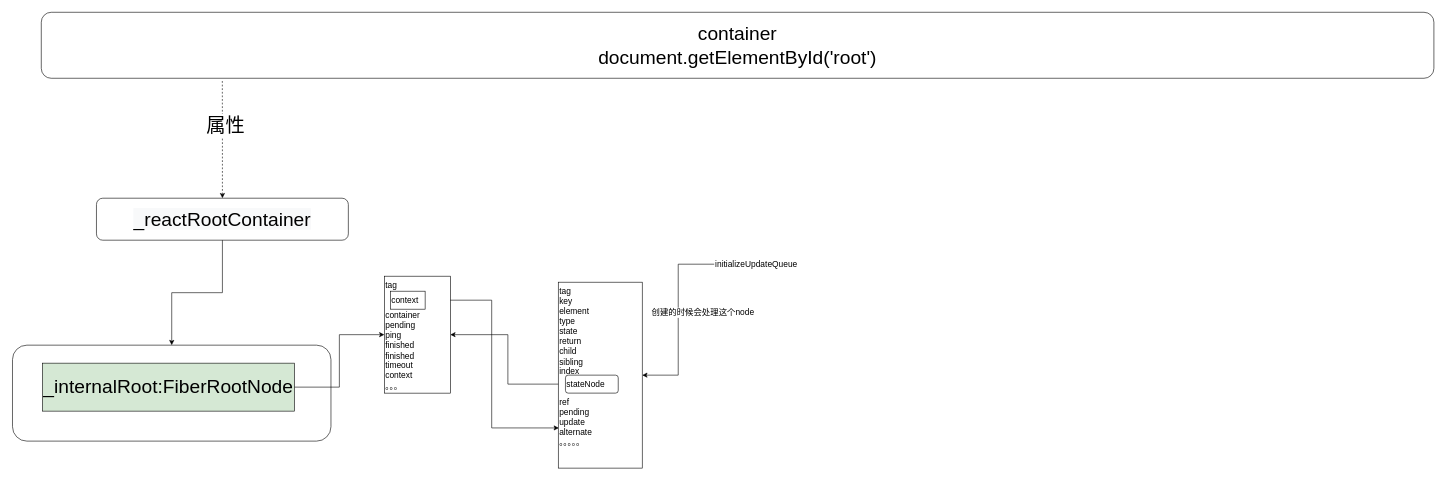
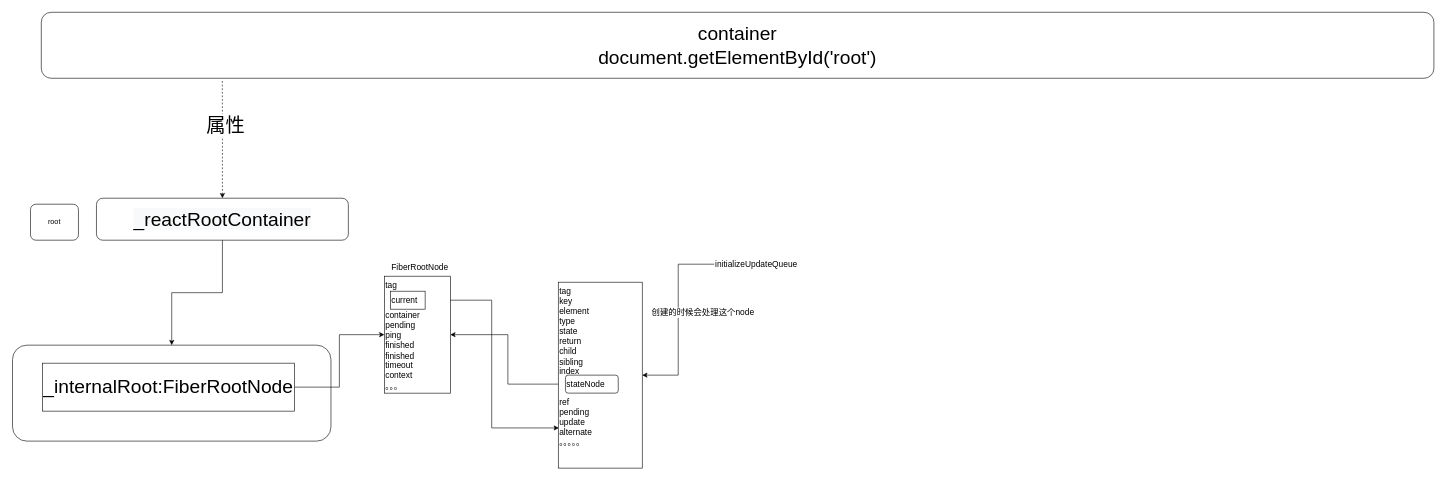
  <mxCell id="0" />
  <mxCell id="1" parent="0" />
  <mxCell id="2" style="edgeStyle=orthogonalEdgeStyle;rounded=0;orthogonalLoop=1;jettySize=auto;html=1;entryX=0.13;entryY=1.018;entryDx=0;entryDy=0;entryPerimeter=0;fontSize=32;startArrow=classic;startFill=1;endArrow=none;endFill=0;dashed=1;" parent="1" source="7" target="5" edge="1"><mxGeometry relative="1" as="geometry"><mxPoint x="140" y="250" as="sourcePoint" /></mxGeometry></mxCell>
  <mxCell id="3" value="&lt;div style=&quot;background-color: rgb(39 , 40 , 34) ; line-height: 17px&quot;&gt;&lt;br&gt;&lt;/div&gt;" style="text;html=1;resizable=0;points=[];align=center;verticalAlign=middle;labelBackgroundColor=#ffffff;fontSize=32;" parent="2" vertex="1" connectable="0"><mxGeometry x="0.25" y="2" relative="1" as="geometry"><mxPoint x="-8" as="offset" /></mxGeometry></mxCell>
  <mxCell id="4" value="属性" style="text;html=1;resizable=0;points=[];align=center;verticalAlign=middle;labelBackgroundColor=#ffffff;fontSize=32;" parent="2" vertex="1" connectable="0"><mxGeometry x="0.228" y="-5" relative="1" as="geometry"><mxPoint as="offset" /></mxGeometry></mxCell>
  <mxCell id="5" value="container&lt;br&gt;&lt;div style=&quot;text-align: center&quot;&gt;&lt;span style=&quot;text-align: left ; white-space: nowrap&quot;&gt;document.getElementById('root')&lt;/span&gt;&lt;/div&gt;" style="rounded=1;whiteSpace=wrap;html=1;fontSize=32;" parent="1" vertex="1"><mxGeometry x="68" y="20" width="2322" height="110" as="geometry" /></mxCell>
  <mxCell id="6" style="edgeStyle=orthogonalEdgeStyle;rounded=0;orthogonalLoop=1;jettySize=auto;html=1;exitX=0.5;exitY=1;exitDx=0;exitDy=0;entryX=0.5;entryY=0;entryDx=0;entryDy=0;" parent="1" source="7" target="20" edge="1"><mxGeometry relative="1" as="geometry" /></mxCell>
  <mxCell id="7" value="&lt;span style=&quot;text-align: left ; background-color: rgb(248 , 249 , 250)&quot;&gt;_reactRootContainer&lt;/span&gt;" style="rounded=1;whiteSpace=wrap;html=1;labelBackgroundColor=#ffffff;fillColor=none;gradientColor=none;fontSize=32;" parent="1" vertex="1"><mxGeometry x="160" y="330" width="420" height="70" as="geometry" /></mxCell>
+ <mxCell id="8" value="root" style="rounded=1;whiteSpace=wrap;html=1;" parent="1" vertex="1"><mxGeometry x="50" y="340" width="80" height="60" as="geometry" /></mxCell>
  <mxCell id="9" style="edgeStyle=orthogonalEdgeStyle;rounded=0;orthogonalLoop=1;jettySize=auto;html=1;exitX=1;exitY=0.5;exitDx=0;exitDy=0;fontSize=14;" parent="1" source="21" target="13" edge="1"><mxGeometry relative="1" as="geometry" /></mxCell>
  <mxCell id="10" style="edgeStyle=orthogonalEdgeStyle;rounded=0;orthogonalLoop=1;jettySize=auto;html=1;exitX=1;exitY=0.5;exitDx=0;exitDy=0;entryX=0.007;entryY=0.784;entryDx=0;entryDy=0;entryPerimeter=0;fontSize=14;" parent="1" source="14" target="17" edge="1"><mxGeometry relative="1" as="geometry" /></mxCell>
  <mxCell id="11" style="edgeStyle=orthogonalEdgeStyle;rounded=0;orthogonalLoop=1;jettySize=auto;html=1;exitX=0;exitY=0.5;exitDx=0;exitDy=0;entryX=1;entryY=0.5;entryDx=0;entryDy=0;fontSize=14;" parent="1" source="18" target="13" edge="1"><mxGeometry relative="1" as="geometry" /></mxCell>
  <mxCell id="12" value="" style="group" parent="1" vertex="1" connectable="0"><mxGeometry x="640" y="430" width="130" height="225" as="geometry" /></mxCell>
  <mxCell id="13" value="&lt;div style=&quot;font-size: 14px&quot;&gt;tag&lt;/div&gt;&lt;div style=&quot;font-size: 14px&quot;&gt;&lt;br&gt;&lt;/div&gt;&lt;div style=&quot;font-size: 14px&quot;&gt;&lt;br&gt;&lt;/div&gt;&lt;div style=&quot;font-size: 14px&quot;&gt;container&lt;/div&gt;&lt;div style=&quot;font-size: 14px&quot;&gt;pending&lt;/div&gt;&lt;div style=&quot;font-size: 14px&quot;&gt;ping&lt;/div&gt;&lt;div style=&quot;font-size: 14px&quot;&gt;finished&lt;/div&gt;&lt;div style=&quot;font-size: 14px&quot;&gt;finished&lt;/div&gt;&lt;div style=&quot;font-size: 14px&quot;&gt;timeout&lt;/div&gt;&lt;div style=&quot;font-size: 14px&quot;&gt;context&lt;/div&gt;&lt;div style=&quot;font-size: 14px&quot;&gt;。。。&lt;/div&gt;" style="rounded=0;whiteSpace=wrap;html=1;align=left;verticalAlign=top;fontSize=14;" parent="12" vertex="1"><mxGeometry y="30" width="110" height="195" as="geometry" /></mxCell>
- <mxCell id="14" value="&lt;span style=&quot;white-space: normal;&quot;&gt;context&lt;/span&gt;" style="rounded=0;whiteSpace=wrap;html=1;fontSize=14;align=left;" parent="12" vertex="1"><mxGeometry x="10" y="55" width="58" height="30" as="geometry" /></mxCell>
+ <mxCell id="14" value="&lt;span style=&quot;white-space: normal;&quot;&gt;current&lt;/span&gt;" style="rounded=0;whiteSpace=wrap;html=1;fontSize=14;align=left;" parent="12" vertex="1"><mxGeometry x="10" y="55" width="58" height="30" as="geometry" /></mxCell>
+ <mxCell id="15" value="FiberRootNode" style="text;html=1;fontSize=14;" parent="12" vertex="1"><mxGeometry x="10" width="120" height="30" as="geometry" /></mxCell>
  <mxCell id="16" value="" style="group" parent="1" vertex="1" connectable="0"><mxGeometry x="930" y="440" width="140" height="340" as="geometry" /></mxCell>
  <mxCell id="17" value="&lt;div style=&quot;font-size: 14px&quot;&gt;&lt;div&gt;tag&lt;/div&gt;&lt;div&gt;key&lt;/div&gt;&lt;div&gt;element&lt;/div&gt;&lt;div&gt;type&lt;/div&gt;&lt;div&gt;state&lt;/div&gt;&lt;div&gt;return&lt;/div&gt;&lt;div&gt;child&lt;/div&gt;&lt;div&gt;sibling&lt;/div&gt;&lt;div&gt;index&lt;/div&gt;&lt;div&gt;&lt;br&gt;&lt;/div&gt;&lt;div&gt;&lt;br&gt;&lt;/div&gt;&lt;div&gt;ref&lt;/div&gt;&lt;div&gt;pending&lt;/div&gt;&lt;div&gt;update&lt;/div&gt;&lt;div&gt;alternate&lt;/div&gt;&lt;div&gt;。。。。。&lt;/div&gt;&lt;/div&gt;" style="rounded=0;whiteSpace=wrap;html=1;align=left;verticalAlign=top;fontSize=14;" parent="16" vertex="1"><mxGeometry y="30" width="140" height="310" as="geometry" /></mxCell>
  <mxCell id="18" value="&lt;div&gt;stateNode&lt;/div&gt;" style="whiteSpace=wrap;html=1;fontSize=14;align=left;rounded=1;" parent="16" vertex="1"><mxGeometry x="12" y="185" width="88" height="30" as="geometry" /></mxCell>
  <mxCell id="19" value="" style="group" parent="1" vertex="1" connectable="0"><mxGeometry x="20" y="575" width="531" height="160" as="geometry" /></mxCell>
  <mxCell id="20" value="" style="rounded=1;whiteSpace=wrap;html=1;labelBackgroundColor=#ffffff;fillColor=none;gradientColor=none;fontSize=32;align=left;verticalAlign=top;" parent="19" vertex="1"><mxGeometry width="531" height="160" as="geometry" /></mxCell>
- <mxCell id="21" value="&lt;span style=&quot;font-size: 32px ; text-align: left ; white-space: normal&quot;&gt;_internalRoot:FiberRootNode&lt;/span&gt;" style="rounded=0;whiteSpace=wrap;html=1;fillColor=#d5e8d4;" parent="19" vertex="1"><mxGeometry x="50" y="30" width="420" height="80" as="geometry" /></mxCell>
+ <mxCell id="21" value="&lt;span style=&quot;font-size: 32px ; text-align: left ; white-space: normal&quot;&gt;_internalRoot:FiberRootNode&lt;/span&gt;" style="rounded=0;whiteSpace=wrap;html=1;" parent="19" vertex="1"><mxGeometry x="50" y="30" width="420" height="80" as="geometry" /></mxCell>
  <mxCell id="22" style="edgeStyle=orthogonalEdgeStyle;rounded=0;orthogonalLoop=1;jettySize=auto;html=1;exitX=0;exitY=0.5;exitDx=0;exitDy=0;entryX=1;entryY=0.5;entryDx=0;entryDy=0;fontSize=14;" parent="1" source="24" target="17" edge="1"><mxGeometry relative="1" as="geometry" /></mxCell>
  <mxCell id="23" value="创建的时候会处理这个node" style="text;html=1;resizable=0;points=[];align=center;verticalAlign=middle;labelBackgroundColor=#ffffff;fontSize=14;" parent="22" vertex="1" connectable="0"><mxGeometry x="-0.475" y="27" relative="1" as="geometry"><mxPoint x="13" y="60.5" as="offset" /></mxGeometry></mxCell>
  <mxCell id="24" value="initializeUpdateQueue" style="text;html=1;fontSize=14;" parent="1" vertex="1"><mxGeometry x="1190" y="425" width="160" height="30" as="geometry" /></mxCell>
